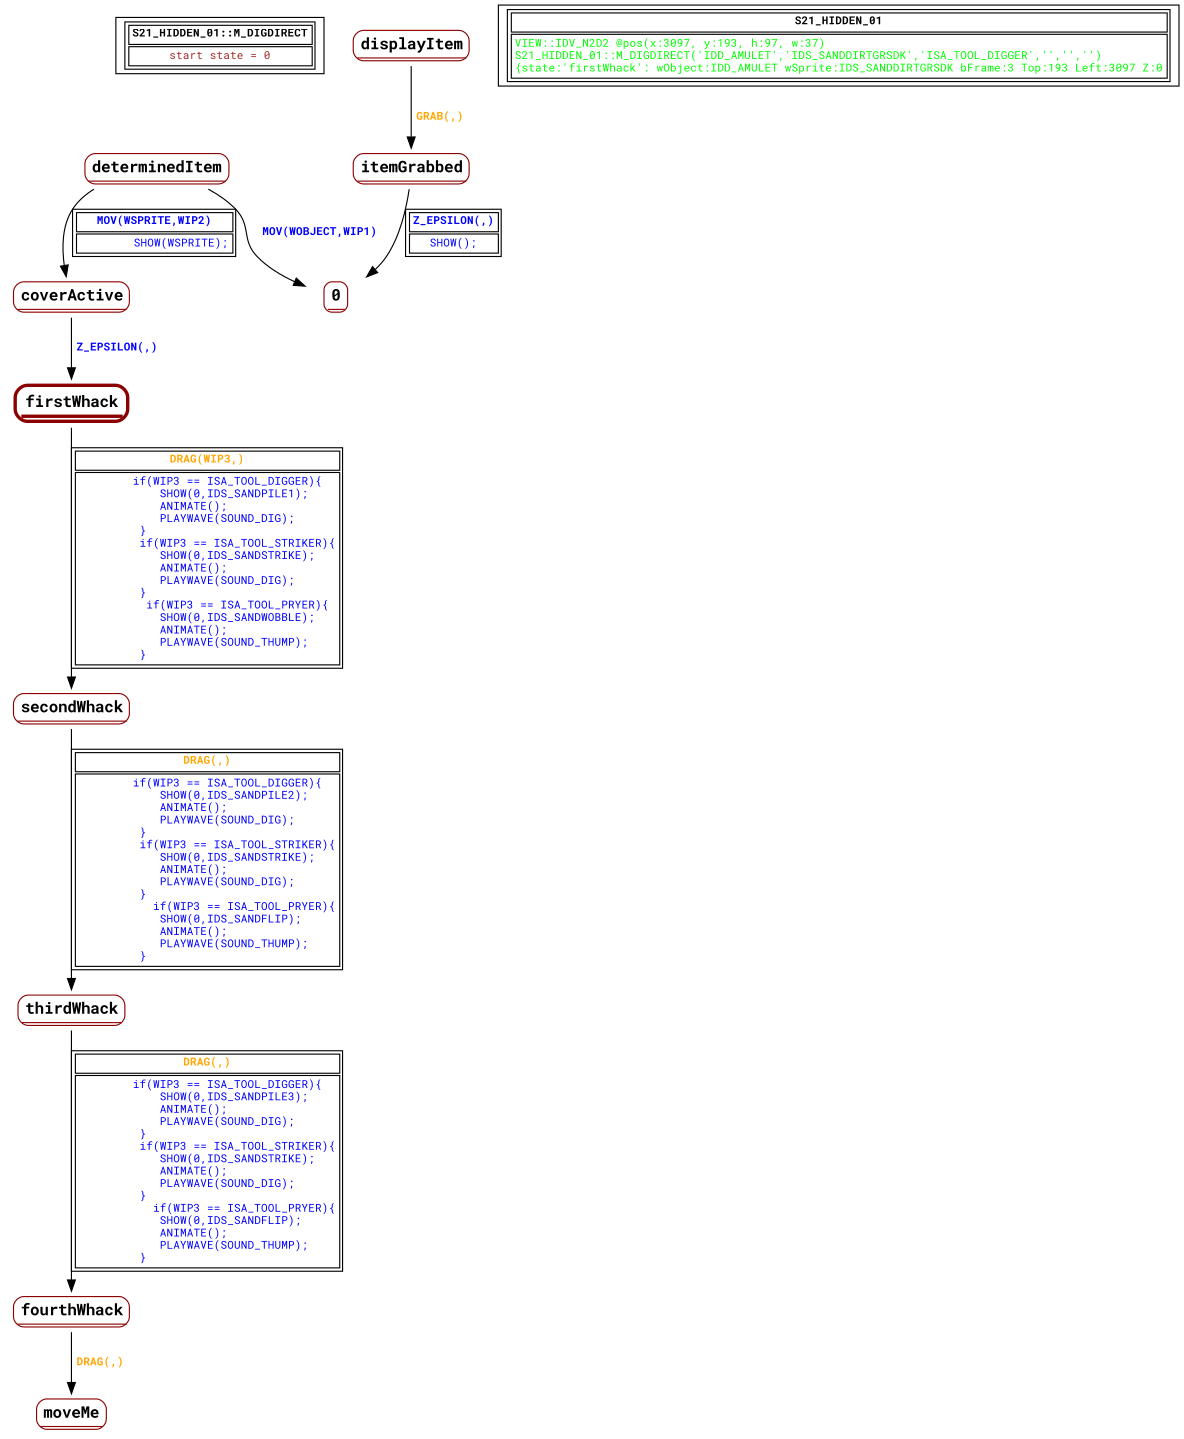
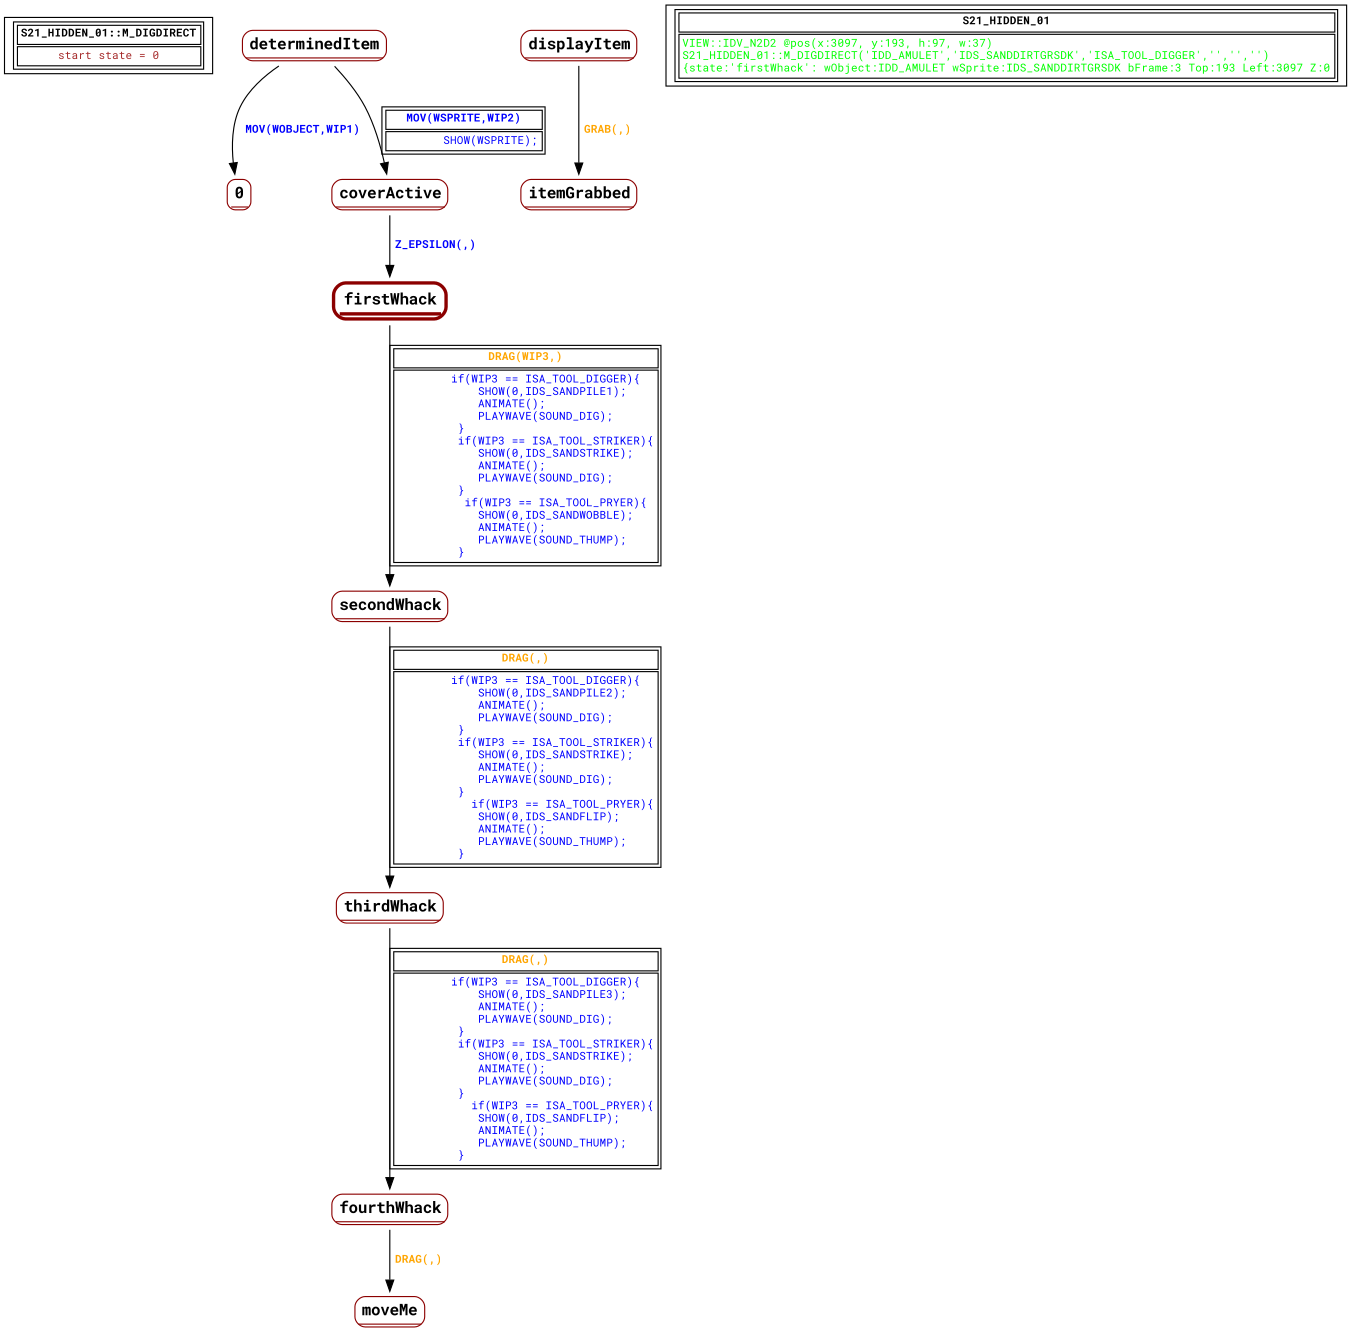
  digraph {
    fontname="Roboto Mono"
    node [fontname="Roboto Mono" fontsize=14 shape=none]
    edge [fontcolor=orange fontname="Roboto Mono" fontsize=10]
    n1 [fontsize=10 label=< <table border="1"><tr><td><b>S21_HIDDEN_01::M_DIGDIRECT<br align="left"/></b></td></tr> <tr><td><font point-size="10" color ="brown">start state = 0<br align="left"/></font></td></tr></table>> shape=record]
    n2 [label=< <table border="1" color="darkred" style="rounded"><tr><td sides="b"><b>0<br align="left"/></b></td></tr> </table>>]
    n3 [label=< <table border="1" color="darkred" style="rounded"><tr><td sides="b"><b>determinedItem<br align="left"/></b></td></tr> </table>>]
    n4 [label=< <table border="1" color="darkred" style="rounded"><tr><td sides="b"><b>coverActive<br align="left"/></b></td></tr> </table>>]
    n5 [label=< <table border="3" color="darkred" style="rounded"><tr><td sides="b"><b>firstWhack<br align="left"/></b></td></tr> </table>>]
    n6 [label=< <table border="1" color="darkred" style="rounded"><tr><td sides="b"><b>secondWhack<br align="left"/></b></td></tr> </table>>]
    n7 [label=< <table border="1" color="darkred" style="rounded"><tr><td sides="b"><b>thirdWhack<br align="left"/></b></td></tr> </table>>]
    n8 [label=< <table border="1" color="darkred" style="rounded"><tr><td sides="b"><b>displayItem<br align="left"/></b></td></tr> </table>>]
    n9 [label=< <table border="1" color="darkred" style="rounded"><tr><td sides="b"><b>itemGrabbed<br align="left"/></b></td></tr> </table>>]
    n10 [label=< <table border="1" color="darkred" style="rounded"><tr><td sides="b"><b>fourthWhack<br align="left"/></b></td></tr> </table>>]
    n11 [label=< <table border="1" color="darkred" style="rounded"><tr><td sides="b"><b>moveMe<br align="left"/></b></td></tr> </table>>]
    n12 [fontsize=10 label=< <table border="1"><tr><td><b>S21_HIDDEN_01<br align="left"/></b></td></tr> <tr><td><font point-size="10" color ="green">VIEW::IDV_N2D2 @pos(x:3097, y:193, h:97, w:37)<br align="left"/>S21_HIDDEN_01::M_DIGDIRECT(&apos;IDD_AMULET&apos;,&apos;IDS_SANDDIRTGRSDK&apos;,&apos;ISA_TOOL_DIGGER&apos;,&apos;&apos;,&apos;&apos;,&apos;&apos;)<br align="left"/>			&#123;state:&apos;firstWhack&apos;: wObject:IDD_AMULET wSprite:IDS_SANDDIRTGRSDK bFrame:3 Top:193 Left:3097 Z:0<br align="left"/></font></td></tr></table>> shape=record]
    n3 -> n2 [fontcolor=blue label=< <table border="0"><tr><td><b>MOV(WOBJECT,WIP1)<br align="left"/></b></td></tr> </table>>]
    n3 -> n4 [fontcolor=blue label=< <table border="1"><tr><td><b>MOV(WSPRITE,WIP2)<br align="left"/></b></td></tr> <tr><td><font point-size="10" color ="blue">        SHOW(WSPRITE);<br align="left"/></font></td></tr></table>>]
    n4 -> n5 [fontcolor=blue label=< <table border="0"><tr><td><b>Z_EPSILON(,)<br align="left"/></b></td></tr> </table>>]
    n5 -> n6 [label=< <table border="1"><tr><td><b>DRAG(WIP3,)<br align="left"/></b></td></tr> <tr><td><font point-size="10" color ="blue">        if(WIP3 == ISA_TOOL_DIGGER)&#123;<br align="left"/>            SHOW(0,IDS_SANDPILE1);<br align="left"/>            ANIMATE();<br align="left"/>            PLAYWAVE(SOUND_DIG);<br align="left"/>         &#125;   <br align="left"/>         if(WIP3 == ISA_TOOL_STRIKER)&#123;<br align="left"/>            SHOW(0,IDS_SANDSTRIKE);<br align="left"/>            ANIMATE();<br align="left"/>            PLAYWAVE(SOUND_DIG);<br align="left"/>         &#125;   <br align="left"/>          if(WIP3 == ISA_TOOL_PRYER)&#123;<br align="left"/>            SHOW(0,IDS_SANDWOBBLE);<br align="left"/>            ANIMATE();<br align="left"/>            PLAYWAVE(SOUND_THUMP);<br align="left"/>         &#125;   <br align="left"/></font></td></tr></table>>]
    n6 -> n7 [label=< <table border="1"><tr><td><b>DRAG(,)<br align="left"/></b></td></tr> <tr><td><font point-size="10" color ="blue">        if(WIP3 == ISA_TOOL_DIGGER)&#123;<br align="left"/>            SHOW(0,IDS_SANDPILE2);<br align="left"/>            ANIMATE();<br align="left"/>            PLAYWAVE(SOUND_DIG);<br align="left"/>         &#125;   <br align="left"/>         if(WIP3 == ISA_TOOL_STRIKER)&#123;<br align="left"/>            SHOW(0,IDS_SANDSTRIKE);<br align="left"/>            ANIMATE();<br align="left"/>            PLAYWAVE(SOUND_DIG);<br align="left"/>         &#125;   <br align="left"/>           if(WIP3 == ISA_TOOL_PRYER)&#123;<br align="left"/>            SHOW(0,IDS_SANDFLIP);<br align="left"/>            ANIMATE();<br align="left"/>            PLAYWAVE(SOUND_THUMP);<br align="left"/>         &#125;   <br align="left"/></font></td></tr></table>>]
    n7 -> n10 [label=< <table border="1"><tr><td><b>DRAG(,)<br align="left"/></b></td></tr> <tr><td><font point-size="10" color ="blue">        if(WIP3 == ISA_TOOL_DIGGER)&#123;<br align="left"/>            SHOW(0,IDS_SANDPILE3);<br align="left"/>            ANIMATE();<br align="left"/>            PLAYWAVE(SOUND_DIG);<br align="left"/>         &#125;   <br align="left"/>         if(WIP3 == ISA_TOOL_STRIKER)&#123;<br align="left"/>            SHOW(0,IDS_SANDSTRIKE);<br align="left"/>            ANIMATE();<br align="left"/>            PLAYWAVE(SOUND_DIG);<br align="left"/>         &#125;   <br align="left"/>           if(WIP3 == ISA_TOOL_PRYER)&#123;<br align="left"/>            SHOW(0,IDS_SANDFLIP);<br align="left"/>            ANIMATE();<br align="left"/>            PLAYWAVE(SOUND_THUMP);<br align="left"/>         &#125;   <br align="left"/></font></td></tr></table>>]
    n8 -> n9 [label=< <table border="0"><tr><td><b>GRAB(,)<br align="left"/></b></td></tr> </table>>]
-   n9 -> n2 [fontcolor=blue label=< <table border="1"><tr><td><b>Z_EPSILON(,)<br align="left"/></b></td></tr> <tr><td><font point-size="10" color ="blue">SHOW();<br align="left"/></font></td></tr></table>>]
    n10 -> n11 [label=< <table border="0"><tr><td><b>DRAG(,)<br align="left"/></b></td></tr> </table>>]
  }
